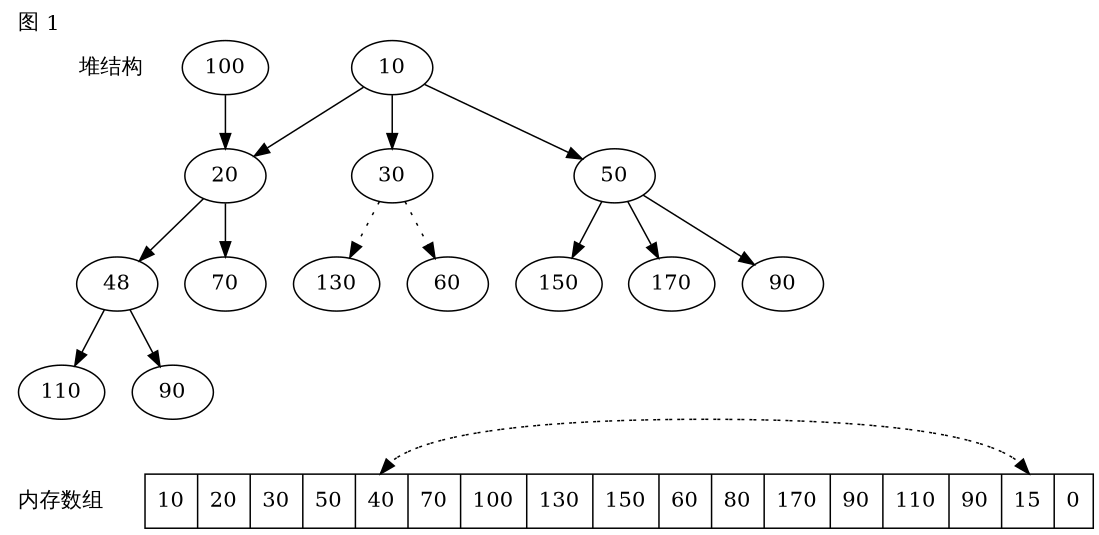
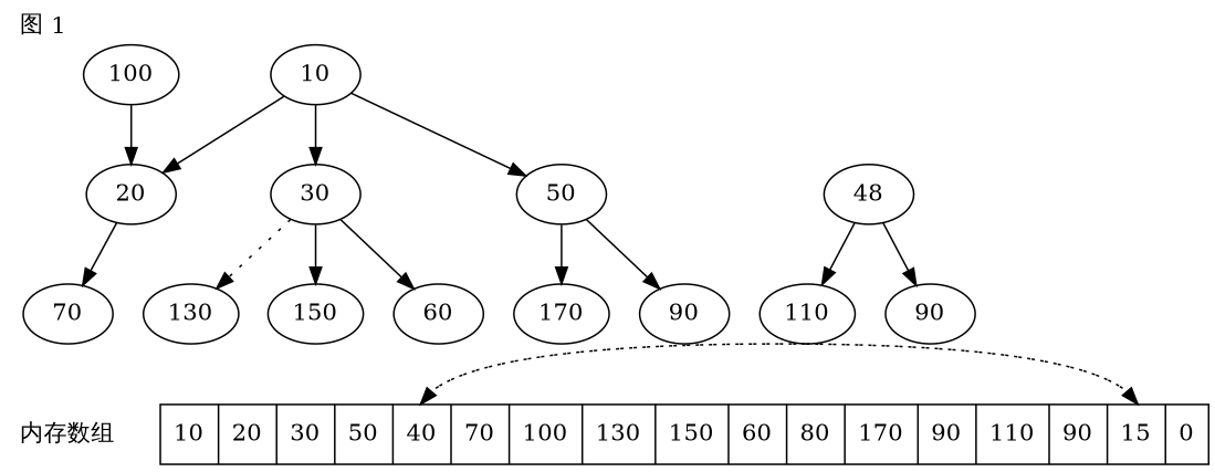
  digraph {
    label="图 1"
    labeljust=l
    labelloc=t
    n1 [label="内存数组" shape=plaintext]
    n2 [label="10 | 20 | 30 | 50 | <f1> 40 | 70 | 100 | 130 | 150 | 60 | 80 | 170 | 90 | 110 | 90 | <f2> 15 | 0" shape=record]
-   n3 [label="堆结构" shape=plaintext]
    n4 [label=10]
    n5 [label=20]
    n6 [label=30]
    n7 [label=50]
    n8 [label=48]
    n9 [label=70]
    n10 [label=130]
    n11 [label=150]
    n12 [label=60]
    n13 [label=170]
    n14 [label=90]
    n15 [label=110]
    n16 [label=90]
    n17 [label=100]
    subgraph sub_1 {
      rank=sink
      n1
      n2
    }
    n2 -> n2 [headport=f2 style=dotted tailport=f1]
    n2 -> n2 [headport=f1 style=dotted tailport=f2]
    n4 -> n5
    n4 -> n6
    n4 -> n7
-   n5 -> n8
    n5 -> n9
    n6 -> n10 [style=dotted]
-   n7 -> n11
-   n6 -> n12 [style=dotted]
+   n6 -> n11
+   n6 -> n12
    n7 -> n13
    n7 -> n14
    n8 -> n15
    n8 -> n16
    n17 -> n5
  }
